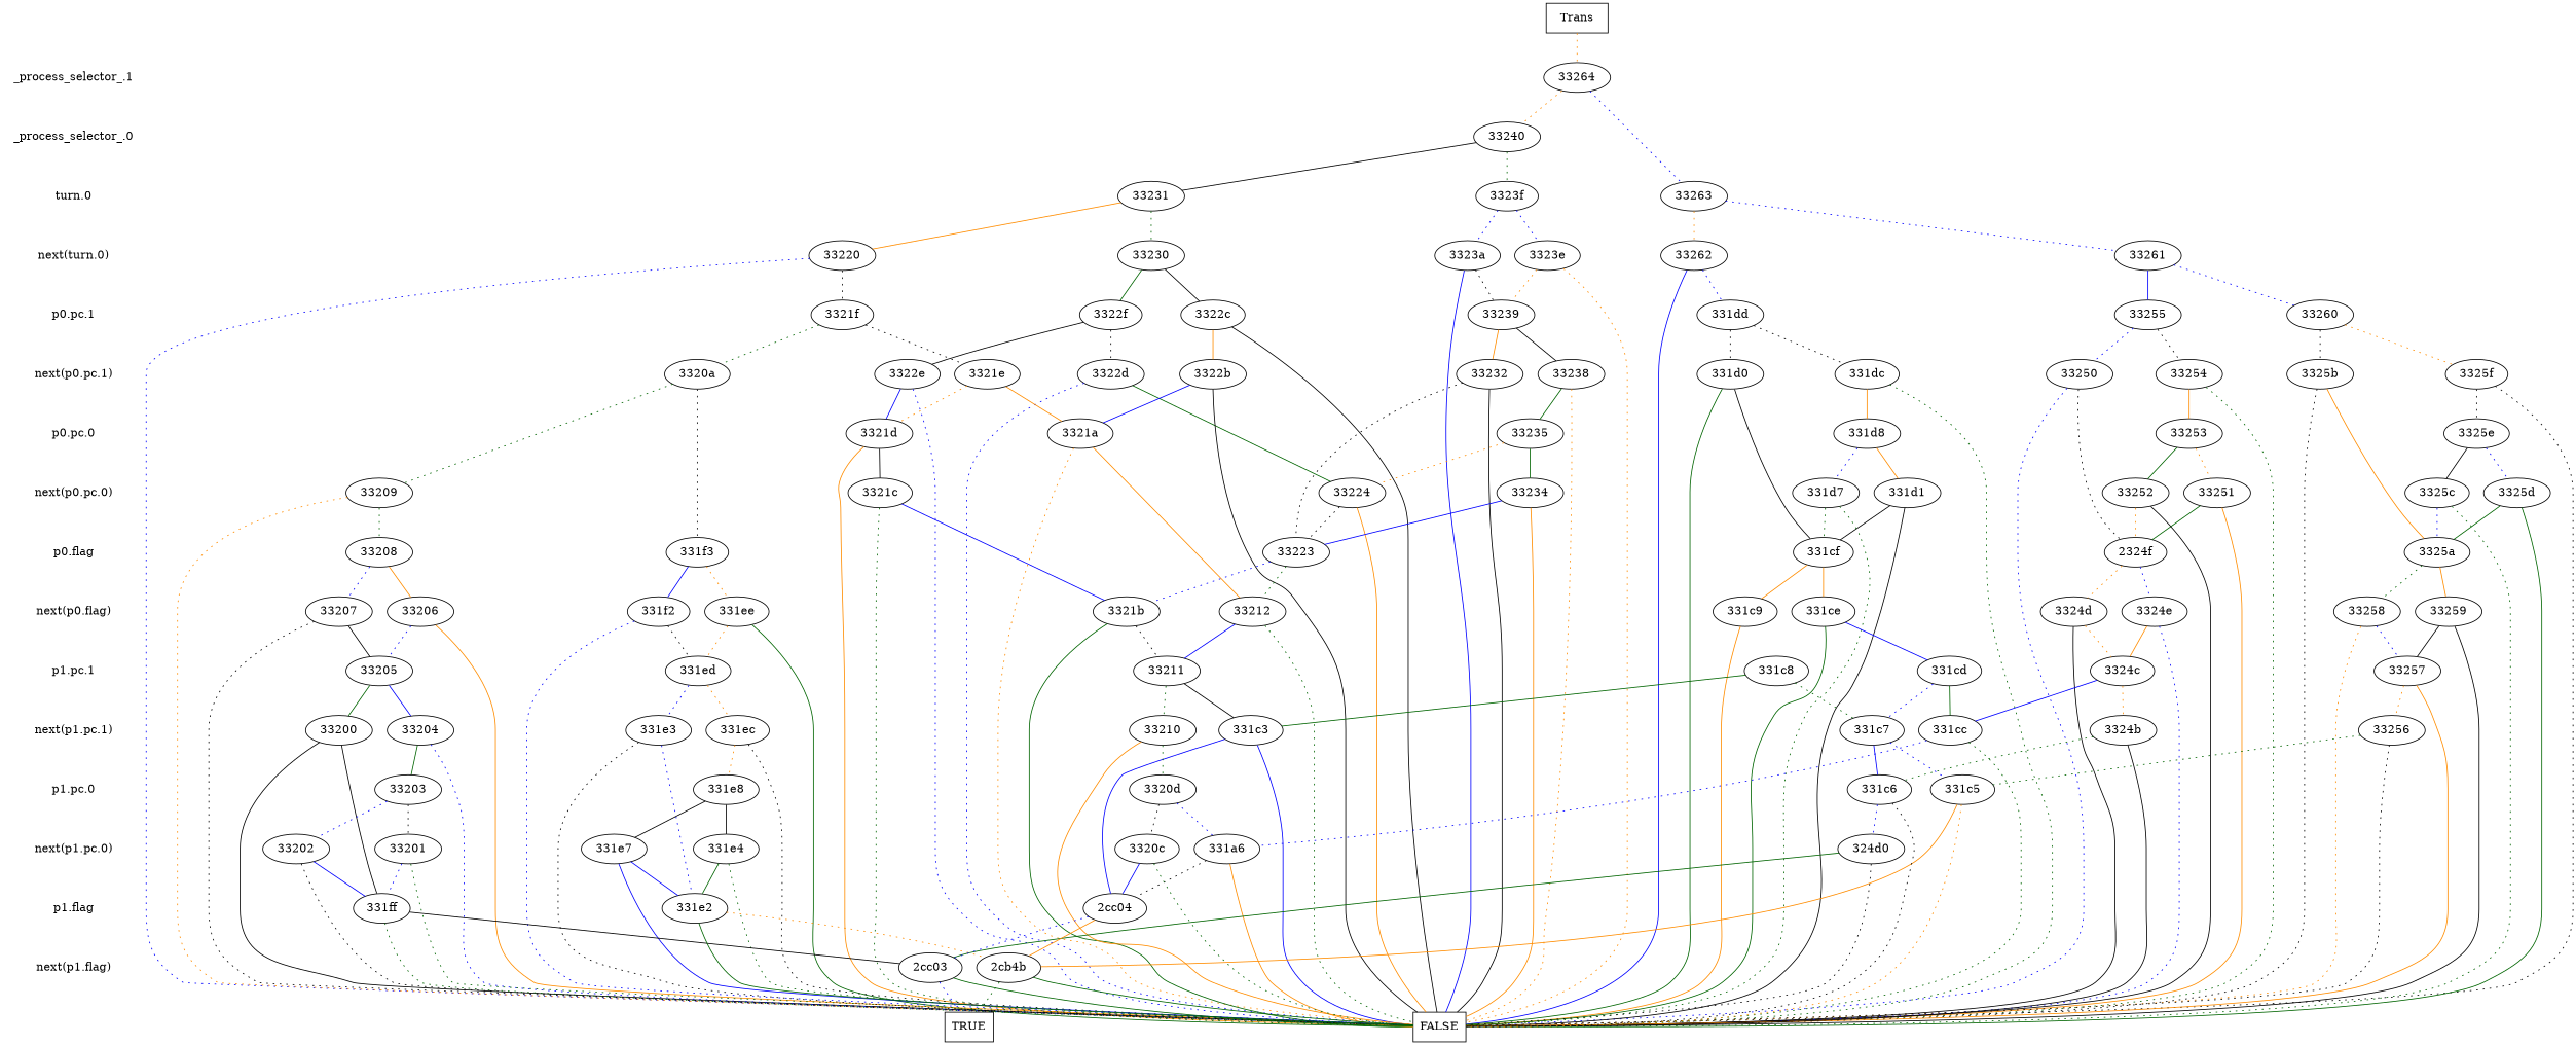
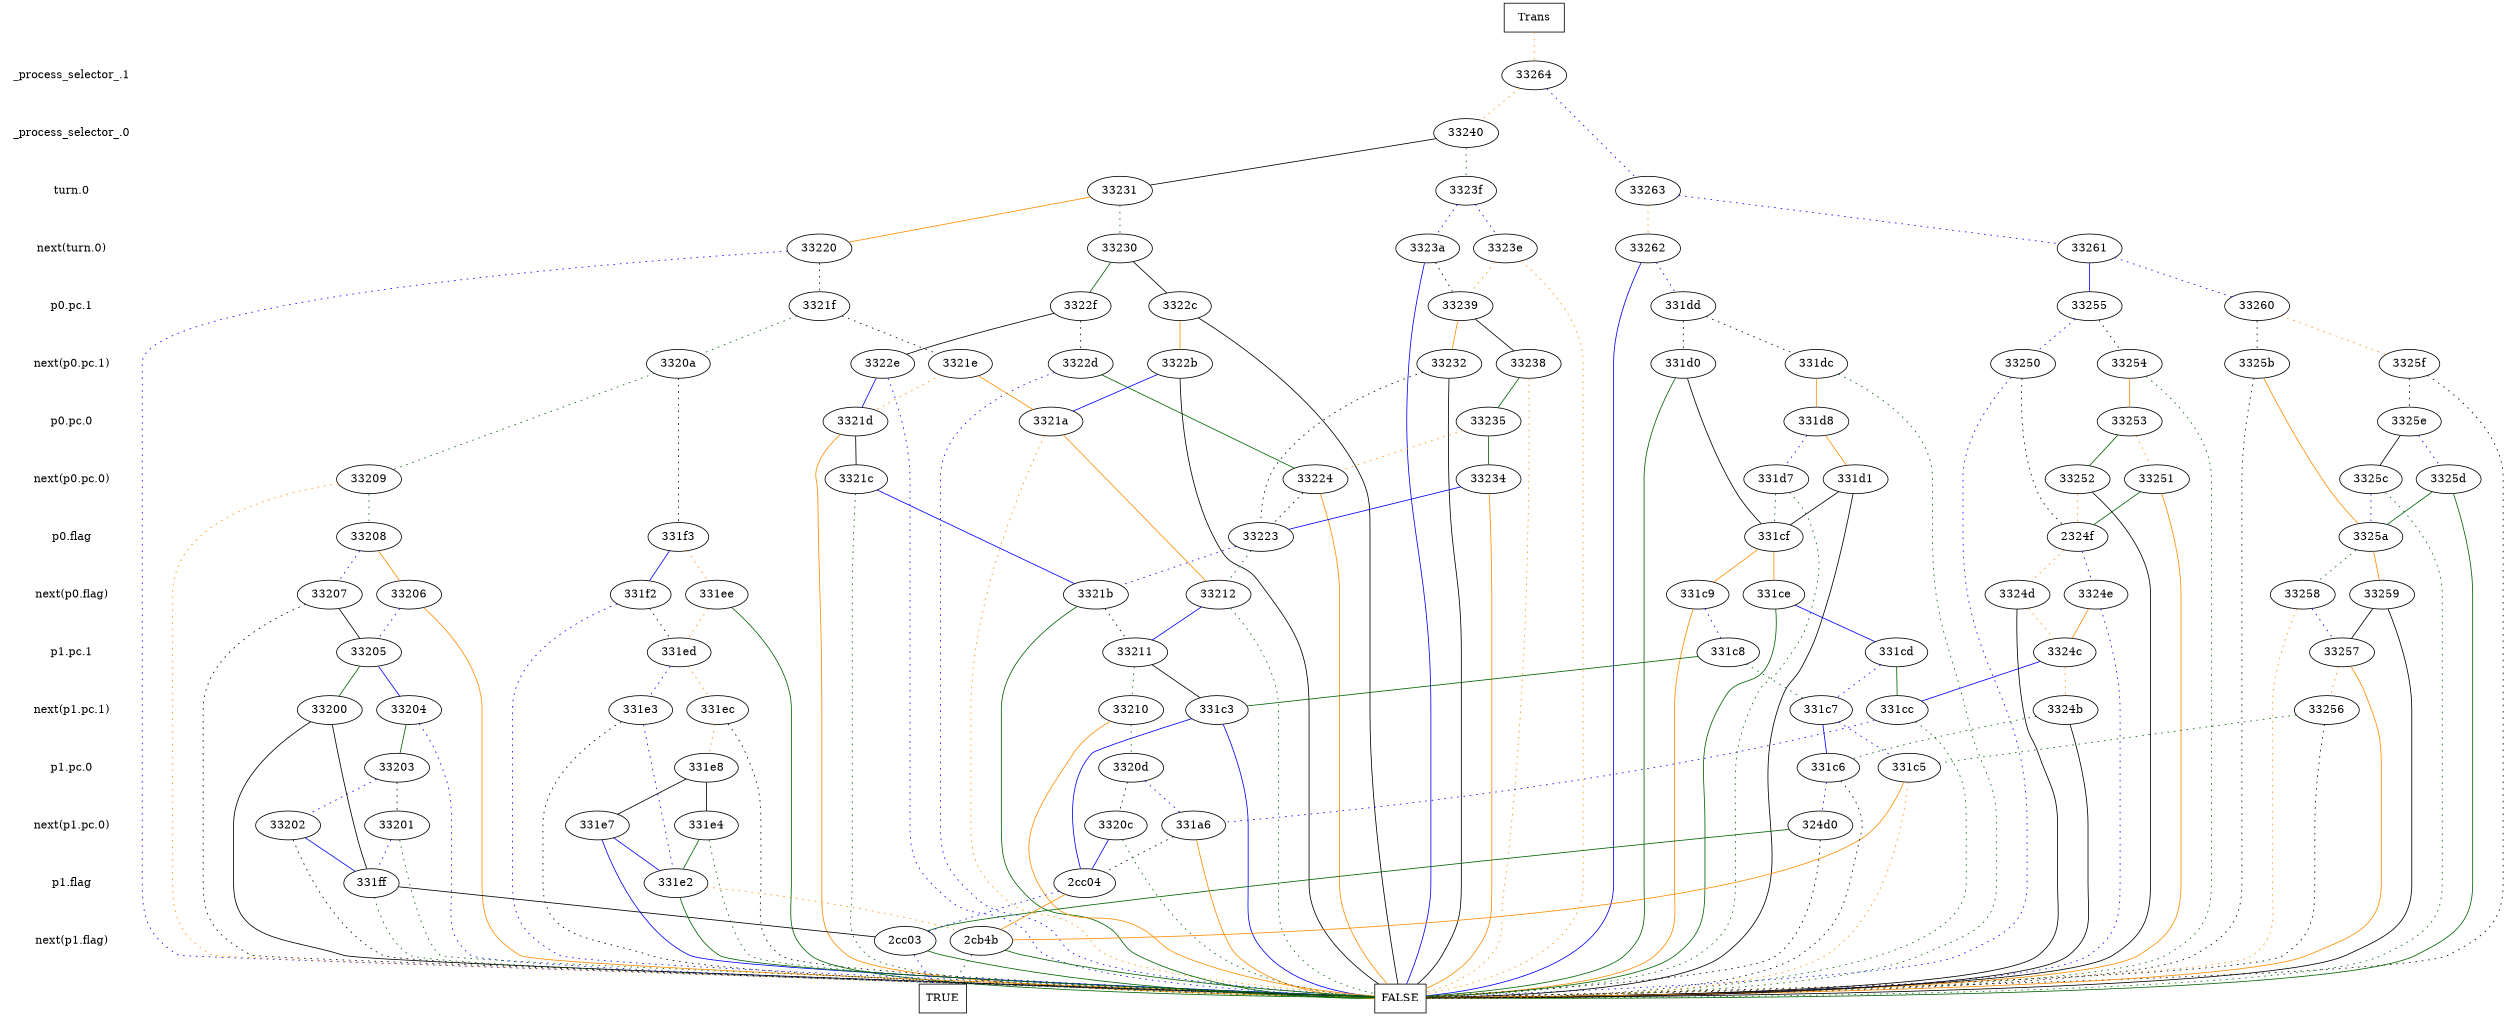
  digraph {
    edge [dir=none style=dotted color=blue]
    "CONST NODES" [shape=plaintext style=invis]
    " _process_selector_.1 " [shape=plaintext]
    " _process_selector_.0 " [shape=plaintext]
    " turn.0 " [shape=plaintext]
    " next(turn.0) " [shape=plaintext]
    " p0.pc.1 " [shape=plaintext]
    " next(p0.pc.1) " [shape=plaintext]
    " p0.pc.0 " [shape=plaintext]
    " next(p0.pc.0) " [shape=plaintext]
    " p0.flag " [shape=plaintext]
    " next(p0.flag) " [shape=plaintext]
    " p1.pc.1 " [shape=plaintext]
    " next(p1.pc.1) " [shape=plaintext]
    " p1.pc.0 " [shape=plaintext]
    " next(p1.pc.0) " [shape=plaintext]
    " p1.flag " [shape=plaintext]
    " next(p1.flag) " [shape=plaintext]
    "  Trans  " [shape=box]
    33264
    33240
    33231
    33263
    "3323f"
    "3323e"
    33220
    33262
    "3323a"
    33230
    33261
    33260
    "331dd"
    33255
    33239
    "3321f"
    "3322c"
    "3322f"
    33254
    "331d0"
    33238
    "331dc"
    33232
    "3322e"
    33250
    "3325f"
    "3320a"
    "3322d"
    "3321e"
    "3322b"
    "3325b"
    33253
    33235
    "3321d"
    "331d8"
    "3325e"
    "3321a"
    "331d1"
    33224
    "3325d"
    "3321c"
    33251
    33234
    33209
    "331d7"
    "3325c"
    33252
    "331f3"
    "331cf"
    33223
    "3325a"
    n70 [label="2324f"]
    33208
    "331ee"
    33259
    33206
    33212
    33258
    "331c9"
    33207
    "331ce"
    "331f2"
    "3324e"
    "3324d"
    "3321b"
    33257
    "331c8"
    "331ed"
    33211
    "331cd"
    33205
    "3324c"
    33256
    33200
    "331c7"
    "331c3"
    33204
    "331cc"
    "3324b"
    "331e3"
    "331ec"
    33210
    33203
    "331c5"
    "331c6"
    "331e8"
    "3320d"
    33201
    33202
    "331a6"
    "324d0"
    "331e7"
    "3320c"
    "331e4"
    "331ff"
    "331e2"
    "2cc04"
    "2cc03"
    "2cb4b"
    n118 [label=FALSE shape=box]
    n119 [label=TRUE shape=box]
    subgraph sub_1 {
      "CONST NODES"
      " _process_selector_.1 "
      " _process_selector_.0 "
      " turn.0 "
      " next(turn.0) "
      " p0.pc.1 "
      " next(p0.pc.1) "
      " p0.pc.0 "
      " next(p0.pc.0) "
      " p0.flag "
      " next(p0.flag) "
      " p1.pc.1 "
      " next(p1.pc.1) "
      " p1.pc.0 "
      " next(p1.pc.0) "
      " p1.flag "
      " next(p1.flag) "
    }
    subgraph sub_2 {
      rank=same
      "  Trans  "
    }
    subgraph sub_3 {
      rank=same
      " _process_selector_.1 "
      33264
    }
    subgraph sub_4 {
      rank=same
      " _process_selector_.0 "
      33240
    }
    subgraph sub_5 {
      rank=same
      " turn.0 "
      33231
      33263
      "3323f"
    }
    subgraph sub_6 {
      rank=same
      " next(turn.0) "
      "3323e"
      33220
      33262
      "3323a"
      33230
      33261
    }
    subgraph sub_7 {
      rank=same
      " p0.pc.1 "
      33260
      "331dd"
      33255
      33239
      "3321f"
      "3322c"
      "3322f"
    }
    subgraph sub_8 {
      rank=same
      " next(p0.pc.1) "
      33254
      "331d0"
      33238
      "331dc"
      33232
      "3322e"
      33250
      "3325f"
      "3320a"
      "3322d"
      "3321e"
      "3322b"
      "3325b"
    }
    subgraph sub_9 {
      rank=same
      " p0.pc.0 "
      33253
      33235
      "3321d"
      "331d8"
      "3325e"
      "3321a"
    }
    subgraph sub_10 {
      rank=same
      " next(p0.pc.0) "
      "331d1"
      33224
      "3325d"
      "3321c"
      33251
      33234
      33209
      "331d7"
      "3325c"
      33252
    }
    subgraph sub_11 {
      rank=same
      " p0.flag "
      "331f3"
      "331cf"
      33223
      "3325a"
      n70
      33208
    }
    subgraph sub_12 {
      rank=same
      " next(p0.flag) "
      "331ee"
      33259
      33206
      33212
      33258
      "331c9"
      33207
      "331ce"
      "331f2"
      "3324e"
      "3324d"
      "3321b"
    }
    subgraph sub_13 {
      rank=same
      " p1.pc.1 "
      33257
      "331c8"
      "331ed"
      33211
      "331cd"
      33205
      "3324c"
    }
    subgraph sub_14 {
      rank=same
      " next(p1.pc.1) "
      33256
      33200
      "331c7"
      "331c3"
      33204
      "331cc"
      "3324b"
      "331e3"
      "331ec"
      33210
    }
    subgraph sub_15 {
      rank=same
      " p1.pc.0 "
      33203
      "331c5"
      "331c6"
      "331e8"
      "3320d"
    }
    subgraph sub_16 {
      rank=same
      " next(p1.pc.0) "
      33201
      33202
      "331a6"
      "324d0"
      "331e7"
      "3320c"
      "331e4"
    }
    subgraph sub_17 {
      rank=same
      " p1.flag "
      "331ff"
      "331e2"
      "2cc04"
    }
    subgraph sub_18 {
      rank=same
      " next(p1.flag) "
      "2cc03"
      "2cb4b"
    }
    subgraph sub_19 {
      rank=same
      "CONST NODES"
      subgraph sub_20 {
        rank=same
        n118
        n119
      }
    }
    " _process_selector_.1 " -> " _process_selector_.0 " [style=invis color=""]
    " _process_selector_.0 " -> " turn.0 " [style=invis color=""]
    " turn.0 " -> " next(turn.0) " [style=invis color=""]
    " next(turn.0) " -> " p0.pc.1 " [style=invis color=""]
    " p0.pc.1 " -> " next(p0.pc.1) " [style=invis color=""]
    " next(p0.pc.1) " -> " p0.pc.0 " [style=invis color=""]
    " p0.pc.0 " -> " next(p0.pc.0) " [style=invis color=""]
    " next(p0.pc.0) " -> " p0.flag " [style=invis color=""]
    " p0.flag " -> " next(p0.flag) " [style=invis color=""]
    " next(p0.flag) " -> " p1.pc.1 " [style=invis color=""]
    " p1.pc.1 " -> " next(p1.pc.1) " [style=invis color=""]
    " next(p1.pc.1) " -> " p1.pc.0 " [style=invis color=""]
    " p1.pc.0 " -> " next(p1.pc.0) " [style=invis color=""]
    " next(p1.pc.0) " -> " p1.flag " [style=invis color=""]
    " p1.flag " -> " next(p1.flag) " [style=invis color=""]
    " next(p1.flag) " -> "CONST NODES" [style=invis color=""]
    "  Trans  " -> 33264 [color=darkorange]
    33264 -> 33240 [color=darkorange]
    33264 -> 33263
    33240 -> 33231 [color=black style=solid]
    33240 -> "3323f" [color=darkgreen]
    33231 -> 33220 [color=darkorange style=solid]
    33231 -> 33230 [color=darkgreen]
    33263 -> 33262 [color=darkorange]
    33263 -> 33261
    "3323f" -> "3323e"
    "3323f" -> "3323a"
    "3323e" -> 33239 [color=darkorange]
    "3323e" -> n118 [color=darkorange]
    33220 -> "3321f" [color=black]
    33220 -> n118
    33262 -> "331dd"
    33262 -> n118 [style=solid]
    "3323a" -> 33239 [color=black]
    "3323a" -> n118 [style=solid]
    33230 -> "3322c" [color=black style=solid]
    33230 -> "3322f" [color=darkgreen style=solid]
    33261 -> 33260
    33261 -> 33255 [style=solid]
    33260 -> "3325f" [color=darkorange]
    33260 -> "3325b" [color=black]
    "331dd" -> "331d0" [color=black]
    "331dd" -> "331dc" [color=black]
    33255 -> 33254 [color=black]
    33255 -> 33250
    33239 -> 33238 [color=black style=solid]
    33239 -> 33232 [color=darkorange style=solid]
    "3321f" -> "3320a" [color=darkgreen]
    "3321f" -> "3321e" [color=black]
    "3322c" -> "3322b" [color=darkorange style=solid]
    "3322c" -> n118 [color=black style=solid]
    "3322f" -> "3322e" [color=black style=solid]
    "3322f" -> "3322d" [color=black]
    33254 -> 33253 [color=darkorange style=solid]
    33254 -> n118 [color=darkgreen]
    "331d0" -> "331cf" [color=black style=solid]
    "331d0" -> n118 [color=darkgreen style=solid]
    33238 -> 33235 [color=darkgreen style=solid]
    33238 -> n118 [color=darkorange]
    "331dc" -> "331d8" [color=darkorange style=solid]
    "331dc" -> n118 [color=darkgreen]
    33232 -> 33223 [color=black]
    33232 -> n118 [color=black style=solid]
    "3322e" -> "3321d" [style=solid]
    "3322e" -> n118
    33250 -> n70 [color=black]
    33250 -> n118
    "3325f" -> "3325e" [color=black]
    "3325f" -> n118 [color=black]
    "3320a" -> 33209 [color=darkgreen]
    "3320a" -> "331f3" [color=black]
    "3322d" -> 33224 [color=darkgreen style=solid]
    "3322d" -> n118
    "3321e" -> "3321d" [color=darkorange]
    "3321e" -> "3321a" [color=darkorange style=solid]
    "3322b" -> "3321a" [style=solid]
    "3322b" -> n118 [color=black style=solid]
    "3325b" -> "3325a" [color=darkorange style=solid]
    "3325b" -> n118 [color=black]
    33253 -> 33251 [color=darkorange]
    33253 -> 33252 [color=darkgreen style=solid]
    33235 -> 33224 [color=darkorange]
    33235 -> 33234 [color=darkgreen style=solid]
    "3321d" -> "3321c" [color=black style=solid]
    "3321d" -> n118 [color=darkorange style=solid]
    "331d8" -> "331d1" [color=darkorange style=solid]
    "331d8" -> "331d7"
    "3325e" -> "3325d"
    "3325e" -> "3325c" [color=black style=solid]
    "3321a" -> 33212 [color=darkorange style=solid]
    "3321a" -> n118 [color=darkorange]
    "331d1" -> "331cf" [color=black style=solid]
    "331d1" -> n118 [color=black style=solid]
    33224 -> 33223 [color=black]
    33224 -> n118 [color=darkorange style=solid]
    "3325d" -> "3325a" [color=darkgreen style=solid]
    "3325d" -> n118 [color=darkgreen style=solid]
    "3321c" -> "3321b" [style=solid]
    "3321c" -> n118 [color=darkgreen]
    33251 -> n70 [color=darkgreen style=solid]
    33251 -> n118 [color=darkorange style=solid]
    33234 -> 33223 [style=solid]
    33234 -> n118 [color=darkorange style=solid]
    33209 -> 33208 [color=darkgreen]
    33209 -> n118 [color=darkorange]
    "331d7" -> "331cf" [color=darkgreen]
    "331d7" -> n118 [color=darkgreen]
    "3325c" -> "3325a"
    "3325c" -> n118 [color=darkgreen]
    33252 -> n70 [color=darkorange]
    33252 -> n118 [color=black style=solid]
    "331f3" -> "331ee" [color=darkorange]
    "331f3" -> "331f2" [style=solid]
    "331cf" -> "331c9" [color=darkorange style=solid]
    "331cf" -> "331ce" [color=darkorange style=solid]
    33223 -> 33212 [color=darkgreen]
    33223 -> "3321b"
    "3325a" -> 33259 [color=darkorange style=solid]
    "3325a" -> 33258 [color=darkgreen]
    n70 -> "3324e"
    n70 -> "3324d" [color=darkorange]
    33208 -> 33206 [color=darkorange style=solid]
    33208 -> 33207
    "331ee" -> "331ed" [color=darkorange]
    "331ee" -> n118 [color=darkgreen style=solid]
    33259 -> 33257 [color=black style=solid]
    33259 -> n118 [color=black style=solid]
    33206 -> 33205
    33206 -> n118 [color=darkorange style=solid]
    33212 -> 33211 [style=solid]
    33212 -> n118 [color=darkgreen]
    33258 -> 33257
    33258 -> n118 [color=darkorange]
+   "331c9" -> "331c8"
    "331c9" -> n118 [color=darkorange style=solid]
    33207 -> 33205 [color=black style=solid]
    33207 -> n118 [color=black]
    "331ce" -> "331cd" [style=solid]
    "331ce" -> n118 [color=darkgreen style=solid]
    "331f2" -> "331ed" [color=black]
    "331f2" -> n118
    "3324e" -> "3324c" [color=darkorange style=solid]
    "3324e" -> n118
    "3324d" -> "3324c" [color=darkorange]
    "3324d" -> n118 [color=black style=solid]
    "3321b" -> 33211 [color=black]
    "3321b" -> n118 [color=darkgreen style=solid]
    33257 -> 33256 [color=darkorange]
    33257 -> n118 [color=darkorange style=solid]
    "331c8" -> "331c7" [color=darkgreen]
    "331c8" -> "331c3" [color=darkgreen style=solid]
    "331ed" -> "331e3"
    "331ed" -> "331ec" [color=darkorange]
    33211 -> "331c3" [color=black style=solid]
    33211 -> 33210 [color=darkgreen]
    "331cd" -> "331c7"
    "331cd" -> "331cc" [color=darkgreen style=solid]
    33205 -> 33200 [color=darkgreen style=solid]
    33205 -> 33204 [style=solid]
    "3324c" -> "331cc" [style=solid]
    "3324c" -> "3324b" [color=darkorange]
    33256 -> "331c5" [color=darkgreen]
    33256 -> n118 [color=black]
    33200 -> "331ff" [color=black style=solid]
    33200 -> n118 [color=black style=solid]
    "331c7" -> "331c5"
    "331c7" -> "331c6" [style=solid]
    "331c3" -> "2cc04" [style=solid]
    "331c3" -> n118 [style=solid]
    33204 -> 33203 [color=darkgreen style=solid]
    33204 -> n118
    "331cc" -> "331a6"
    "331cc" -> n118 [color=darkgreen]
    "3324b" -> "331c6" [color=darkgreen]
    "3324b" -> n118 [color=black style=solid]
    "331e3" -> "331e2"
    "331e3" -> n118 [color=black]
    "331ec" -> "331e8" [color=darkorange]
    "331ec" -> n118 [color=black]
    33210 -> "3320d" [color=darkgreen]
    33210 -> n118 [color=darkorange style=solid]
    33203 -> 33201 [color=black]
    33203 -> 33202
    "331c5" -> "2cb4b" [color=darkorange style=solid]
    "331c5" -> n118 [color=darkorange]
    "331c6" -> "324d0"
    "331c6" -> n118 [color=black]
    "331e8" -> "331e7" [color=black style=solid]
    "331e8" -> "331e4" [color=black style=solid]
    "3320d" -> "331a6"
    "3320d" -> "3320c" [color=black]
    33201 -> "331ff"
    33201 -> n118 [color=darkgreen]
    33202 -> "331ff" [style=solid]
    33202 -> n118 [color=black]
    "331a6" -> "2cc04" [color=black]
    "331a6" -> n118 [color=darkorange style=solid]
    "324d0" -> "2cc03" [color=darkgreen style=solid]
    "324d0" -> n118 [color=black]
    "331e7" -> "331e2" [style=solid]
    "331e7" -> n118 [style=solid]
    "3320c" -> "2cc04" [style=solid]
    "3320c" -> n118 [color=darkgreen]
    "331e4" -> "331e2" [color=darkgreen style=solid]
    "331e4" -> n118 [color=darkgreen]
    "331ff" -> "2cc03" [color=black style=solid]
    "331ff" -> n118 [color=darkgreen]
    "331e2" -> "2cb4b" [color=darkorange]
    "331e2" -> n118 [color=darkgreen style=solid]
    "2cc04" -> "2cc03"
    "2cc04" -> "2cb4b" [color=darkorange style=solid]
    "2cc03" -> n118 [color=darkgreen style=solid]
    "2cc03" -> n119
    "2cb4b" -> n118 [color=darkgreen style=solid]
    "2cb4b" -> n119 [color=darkgreen]
  }
